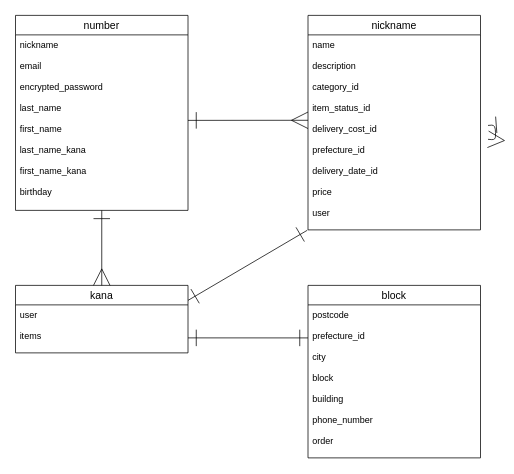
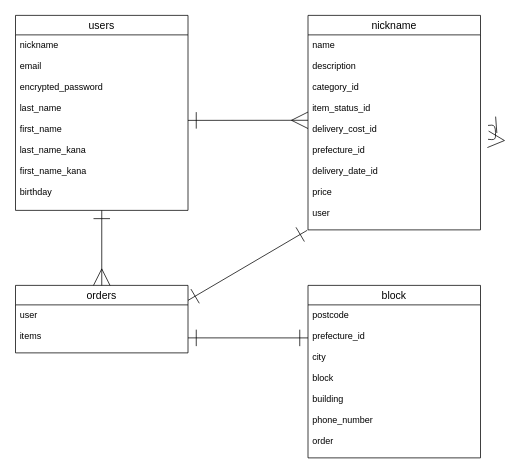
  <mxCell id="0" />
  <mxCell id="1" parent="0" />
- <mxCell id="2" value="number" style="swimlane;fontStyle=0;childLayout=stackLayout;horizontal=1;startSize=26;horizontalStack=0;resizeParent=1;resizeParentMax=0;resizeLast=0;collapsible=1;marginBottom=0;align=center;fontSize=14;" vertex="1" parent="1"><mxGeometry x="20" y="20" width="230" height="260" as="geometry" /></mxCell>
+ <mxCell id="2" value="users" style="swimlane;fontStyle=0;childLayout=stackLayout;horizontal=1;startSize=26;horizontalStack=0;resizeParent=1;resizeParentMax=0;resizeLast=0;collapsible=1;marginBottom=0;align=center;fontSize=14;" vertex="1" parent="1"><mxGeometry x="20" y="20" width="230" height="260" as="geometry" /></mxCell>
  <mxCell id="3" value="nickname&#10;&#10;email&#10;&#10;encrypted_password&#10;&#10;last_name&#10;&#10;first_name&#10;&#10;last_name_kana&#10;&#10;first_name_kana&#10;&#10;birthday" style="text;strokeColor=none;fillColor=none;spacingLeft=4;spacingRight=4;overflow=hidden;rotatable=0;points=[[0,0.5],[1,0.5]];portConstraint=eastwest;fontSize=12;" vertex="1" parent="2"><mxGeometry y="26" width="230" height="234" as="geometry" /></mxCell>
  <mxCell id="4" value="nickname" style="swimlane;fontStyle=0;childLayout=stackLayout;horizontal=1;startSize=26;horizontalStack=0;resizeParent=1;resizeParentMax=0;resizeLast=0;collapsible=1;marginBottom=0;align=center;fontSize=14;" vertex="1" parent="1"><mxGeometry x="410" y="20" width="230" height="286" as="geometry"><mxRectangle x="400" y="40" width="70" height="30" as="alternateBounds" /></mxGeometry></mxCell>
  <mxCell id="5" value="name&#10;&#10;description&#10;&#10;category_id&#10;&#10;item_status_id&#10;&#10;delivery_cost_id&#10;&#10;prefecture_id&#10;&#10;delivery_date_id&#10;&#10;price&#10;&#10;user" style="text;strokeColor=none;fillColor=none;spacingLeft=4;spacingRight=4;overflow=hidden;rotatable=0;points=[[0,0.5],[1,0.5]];portConstraint=eastwest;fontSize=12;" vertex="1" parent="4"><mxGeometry y="26" width="230" height="260" as="geometry" /></mxCell>
  <mxCell id="6" style="edgeStyle=none;html=1;startArrow=ERone;startFill=0;endArrow=ERmany;endFill=0;startSize=20;endSize=20;sourcePerimeterSpacing=10;targetPerimeterSpacing=10;" edge="1" parent="4" source="5" target="5"><mxGeometry relative="1" as="geometry" /></mxCell>
  <mxCell id="7" value="block" style="swimlane;fontStyle=0;childLayout=stackLayout;horizontal=1;startSize=26;horizontalStack=0;resizeParent=1;resizeParentMax=0;resizeLast=0;collapsible=1;marginBottom=0;align=center;fontSize=14;" vertex="1" parent="1"><mxGeometry x="410" y="380" width="230" height="230" as="geometry"><mxRectangle x="400" y="40" width="70" height="30" as="alternateBounds" /></mxGeometry></mxCell>
  <mxCell id="8" value="postcode&#10;&#10;prefecture_id&#10;&#10;city&#10;&#10;block&#10;&#10;building&#10;&#10;phone_number&#10;&#10;order" style="text;strokeColor=none;fillColor=none;spacingLeft=4;spacingRight=4;overflow=hidden;rotatable=0;points=[[0,0.5],[1,0.5]];portConstraint=eastwest;fontSize=12;" vertex="1" parent="7"><mxGeometry y="26" width="230" height="204" as="geometry" /></mxCell>
- <mxCell id="9" value="kana" style="swimlane;fontStyle=0;childLayout=stackLayout;horizontal=1;startSize=26;horizontalStack=0;resizeParent=1;resizeParentMax=0;resizeLast=0;collapsible=1;marginBottom=0;align=center;fontSize=14;" vertex="1" parent="1"><mxGeometry x="20" y="380" width="230" height="90" as="geometry" /></mxCell>
+ <mxCell id="9" value="orders" style="swimlane;fontStyle=0;childLayout=stackLayout;horizontal=1;startSize=26;horizontalStack=0;resizeParent=1;resizeParentMax=0;resizeLast=0;collapsible=1;marginBottom=0;align=center;fontSize=14;" vertex="1" parent="1"><mxGeometry x="20" y="380" width="230" height="90" as="geometry" /></mxCell>
  <mxCell id="10" value="user&#10;&#10;items" style="text;strokeColor=none;fillColor=none;spacingLeft=4;spacingRight=4;overflow=hidden;rotatable=0;points=[[0,0.5],[1,0.5]];portConstraint=eastwest;fontSize=12;" vertex="1" parent="9"><mxGeometry y="26" width="230" height="64" as="geometry" /></mxCell>
  <mxCell id="11" value="" style="endArrow=ERmany;html=1;rounded=0;entryX=0.5;entryY=0;entryDx=0;entryDy=0;startArrow=ERone;startFill=0;endFill=0;sourcePerimeterSpacing=10;targetPerimeterSpacing=10;endSize=20;startSize=20;" edge="1" parent="1" target="9"><mxGeometry relative="1" as="geometry"><mxPoint x="135" y="280" as="sourcePoint" /><mxPoint x="410" y="330" as="targetPoint" /></mxGeometry></mxCell>
  <mxCell id="12" value="" style="endArrow=ERmany;html=1;rounded=0;startArrow=ERone;startFill=0;endFill=0;sourcePerimeterSpacing=10;targetPerimeterSpacing=10;endSize=20;startSize=20;entryX=0;entryY=0.438;entryDx=0;entryDy=0;entryPerimeter=0;" edge="1" parent="1" target="5"><mxGeometry relative="1" as="geometry"><mxPoint x="250" y="160" as="sourcePoint" /><mxPoint x="400" y="170" as="targetPoint" /></mxGeometry></mxCell>
  <mxCell id="13" value="" style="endArrow=ERone;html=1;rounded=0;startArrow=ERone;startFill=0;endFill=0;sourcePerimeterSpacing=10;targetPerimeterSpacing=10;endSize=20;startSize=20;entryX=-0.004;entryY=1.002;entryDx=0;entryDy=0;entryPerimeter=0;" edge="1" parent="1" target="5"><mxGeometry relative="1" as="geometry"><mxPoint x="250" y="400" as="sourcePoint" /><mxPoint x="410" y="400" as="targetPoint" /></mxGeometry></mxCell>
  <mxCell id="14" value="" style="endArrow=ERone;html=1;rounded=0;startArrow=ERone;startFill=0;endFill=0;sourcePerimeterSpacing=10;targetPerimeterSpacing=10;endSize=20;startSize=20;entryX=0;entryY=0.216;entryDx=0;entryDy=0;entryPerimeter=0;" edge="1" parent="1" target="8"><mxGeometry relative="1" as="geometry"><mxPoint x="250" y="450" as="sourcePoint" /><mxPoint x="409.08" y="360" as="targetPoint" /></mxGeometry></mxCell>
